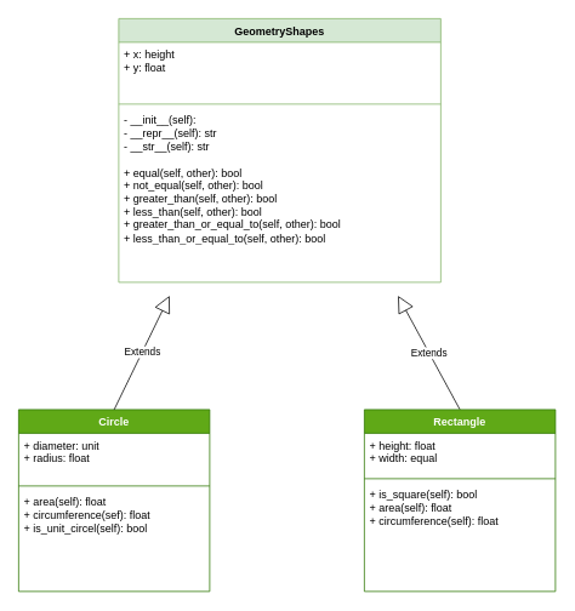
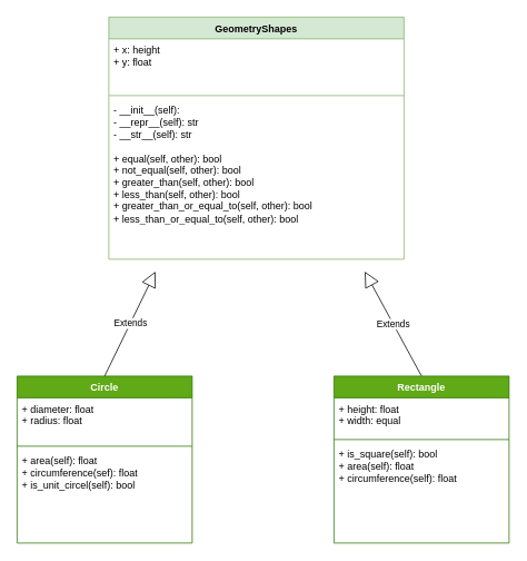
  <mxCell id="0" />
  <mxCell id="1" parent="0" />
  <mxCell id="2" value="GeometryShapes" style="swimlane;fontStyle=1;align=center;verticalAlign=top;childLayout=stackLayout;horizontal=1;startSize=26;horizontalStack=0;resizeParent=1;resizeParentMax=0;resizeLast=0;collapsible=1;marginBottom=0;whiteSpace=wrap;html=1;fillColor=#d5e8d4;strokeColor=#82b366;" parent="1" vertex="1"><mxGeometry x="130" y="20" width="354" height="290" as="geometry" /></mxCell>
  <mxCell id="3" value="+ x: height&lt;br&gt;+ y: float" style="text;strokeColor=none;fillColor=none;align=left;verticalAlign=top;spacingLeft=4;spacingRight=4;overflow=hidden;rotatable=0;points=[[0,0.5],[1,0.5]];portConstraint=eastwest;whiteSpace=wrap;html=1;" parent="2" vertex="1"><mxGeometry y="26" width="354" height="64" as="geometry" /></mxCell>
  <mxCell id="4" value="" style="line;strokeWidth=1;fillColor=none;align=left;verticalAlign=middle;spacingTop=-1;spacingLeft=3;spacingRight=3;rotatable=0;labelPosition=right;points=[];portConstraint=eastwest;strokeColor=inherit;" parent="2" vertex="1"><mxGeometry y="90" width="354" height="8" as="geometry" /></mxCell>
  <mxCell id="5" value="- __init__(self):&amp;nbsp;&lt;br&gt;- __repr__(self): str&lt;br&gt;- __str__(self): str&lt;br&gt;&lt;br&gt;+ equal(self, other): bool&lt;br&gt;+ not_equal(self, other): bool&lt;br&gt;+ greater_than(self, other): bool&lt;br&gt;+ less_than(self, other): bool&lt;br&gt;+ greater_than_or_equal_to(self, other): bool&lt;br&gt;+ less_than_or_equal_to(self, other): bool" style="text;strokeColor=none;fillColor=none;align=left;verticalAlign=top;spacingLeft=4;spacingRight=4;overflow=hidden;rotatable=0;points=[[0,0.5],[1,0.5]];portConstraint=eastwest;whiteSpace=wrap;html=1;" parent="2" vertex="1"><mxGeometry y="98" width="354" height="192" as="geometry" /></mxCell>
  <mxCell id="6" value="Circle" style="swimlane;fontStyle=1;align=center;verticalAlign=top;childLayout=stackLayout;horizontal=1;startSize=26;horizontalStack=0;resizeParent=1;resizeParentMax=0;resizeLast=0;collapsible=1;marginBottom=0;whiteSpace=wrap;html=1;fillColor=#60a917;strokeColor=#2D7600;fontColor=#ffffff;" parent="1" vertex="1"><mxGeometry x="20" y="450" width="210" height="200" as="geometry" /></mxCell>
- <mxCell id="7" value="+ diameter: unit&lt;br&gt;+ radius: float" style="text;strokeColor=none;fillColor=none;align=left;verticalAlign=top;spacingLeft=4;spacingRight=4;overflow=hidden;rotatable=0;points=[[0,0.5],[1,0.5]];portConstraint=eastwest;whiteSpace=wrap;html=1;" parent="6" vertex="1"><mxGeometry y="26" width="210" height="54" as="geometry" /></mxCell>
+ <mxCell id="7" value="+ diameter: float&lt;br&gt;+ radius: float" style="text;strokeColor=none;fillColor=none;align=left;verticalAlign=top;spacingLeft=4;spacingRight=4;overflow=hidden;rotatable=0;points=[[0,0.5],[1,0.5]];portConstraint=eastwest;whiteSpace=wrap;html=1;" parent="6" vertex="1"><mxGeometry y="26" width="210" height="54" as="geometry" /></mxCell>
  <mxCell id="8" value="" style="line;strokeWidth=1;fillColor=none;align=left;verticalAlign=middle;spacingTop=-1;spacingLeft=3;spacingRight=3;rotatable=0;labelPosition=right;points=[];portConstraint=eastwest;strokeColor=inherit;" parent="6" vertex="1"><mxGeometry y="80" width="210" height="8" as="geometry" /></mxCell>
  <mxCell id="9" value="+ area(self): float&lt;br&gt;+&amp;nbsp;circumference(sef): float&lt;br&gt;+ is_unit_circel(self): bool" style="text;strokeColor=none;fillColor=none;align=left;verticalAlign=top;spacingLeft=4;spacingRight=4;overflow=hidden;rotatable=0;points=[[0,0.5],[1,0.5]];portConstraint=eastwest;whiteSpace=wrap;html=1;" parent="6" vertex="1"><mxGeometry y="88" width="210" height="112" as="geometry" /></mxCell>
  <mxCell id="10" value="Extends" style="endArrow=block;endSize=16;endFill=0;html=1;rounded=0;exitX=0.5;exitY=0;exitDx=0;exitDy=0;entryX=0.158;entryY=1.077;entryDx=0;entryDy=0;entryPerimeter=0;" parent="1" source="6" target="5" edge="1"><mxGeometry width="160" relative="1" as="geometry"><mxPoint x="260" y="340" as="sourcePoint" /><mxPoint x="240" y="270" as="targetPoint" /></mxGeometry></mxCell>
  <mxCell id="11" value="Extends" style="endArrow=block;endSize=16;endFill=0;html=1;rounded=0;exitX=0.5;exitY=0;exitDx=0;exitDy=0;entryX=0.867;entryY=1.077;entryDx=0;entryDy=0;entryPerimeter=0;" parent="1" source="12" target="5" edge="1"><mxGeometry width="160" relative="1" as="geometry"><mxPoint x="480" y="340" as="sourcePoint" /><mxPoint x="360" y="280" as="targetPoint" /><Array as="points" /></mxGeometry></mxCell>
  <mxCell id="12" value="Rectangle" style="swimlane;fontStyle=1;align=center;verticalAlign=top;childLayout=stackLayout;horizontal=1;startSize=26;horizontalStack=0;resizeParent=1;resizeParentMax=0;resizeLast=0;collapsible=1;marginBottom=0;whiteSpace=wrap;html=1;fillColor=#60a917;strokeColor=#2D7600;fontColor=#ffffff;" parent="1" vertex="1"><mxGeometry x="400" y="450" width="210" height="200" as="geometry" /></mxCell>
  <mxCell id="13" value="+ height: float&lt;br&gt;+ width: equal" style="text;strokeColor=none;fillColor=none;align=left;verticalAlign=top;spacingLeft=4;spacingRight=4;overflow=hidden;rotatable=0;points=[[0,0.5],[1,0.5]];portConstraint=eastwest;whiteSpace=wrap;html=1;" parent="12" vertex="1"><mxGeometry y="26" width="210" height="46" as="geometry" /></mxCell>
  <mxCell id="14" value="" style="line;strokeWidth=1;fillColor=none;align=left;verticalAlign=middle;spacingTop=-1;spacingLeft=3;spacingRight=3;rotatable=0;labelPosition=right;points=[];portConstraint=eastwest;strokeColor=inherit;" parent="12" vertex="1"><mxGeometry y="72" width="210" height="8" as="geometry" /></mxCell>
  <mxCell id="15" value="+ is_square(self): bool&lt;br&gt;+ area(self): float&lt;br style=&quot;border-color: var(--border-color);&quot;&gt;+&amp;nbsp;circumference(self): float" style="text;strokeColor=none;fillColor=none;align=left;verticalAlign=top;spacingLeft=4;spacingRight=4;overflow=hidden;rotatable=0;points=[[0,0.5],[1,0.5]];portConstraint=eastwest;whiteSpace=wrap;html=1;" parent="12" vertex="1"><mxGeometry y="80" width="210" height="120" as="geometry" /></mxCell>
